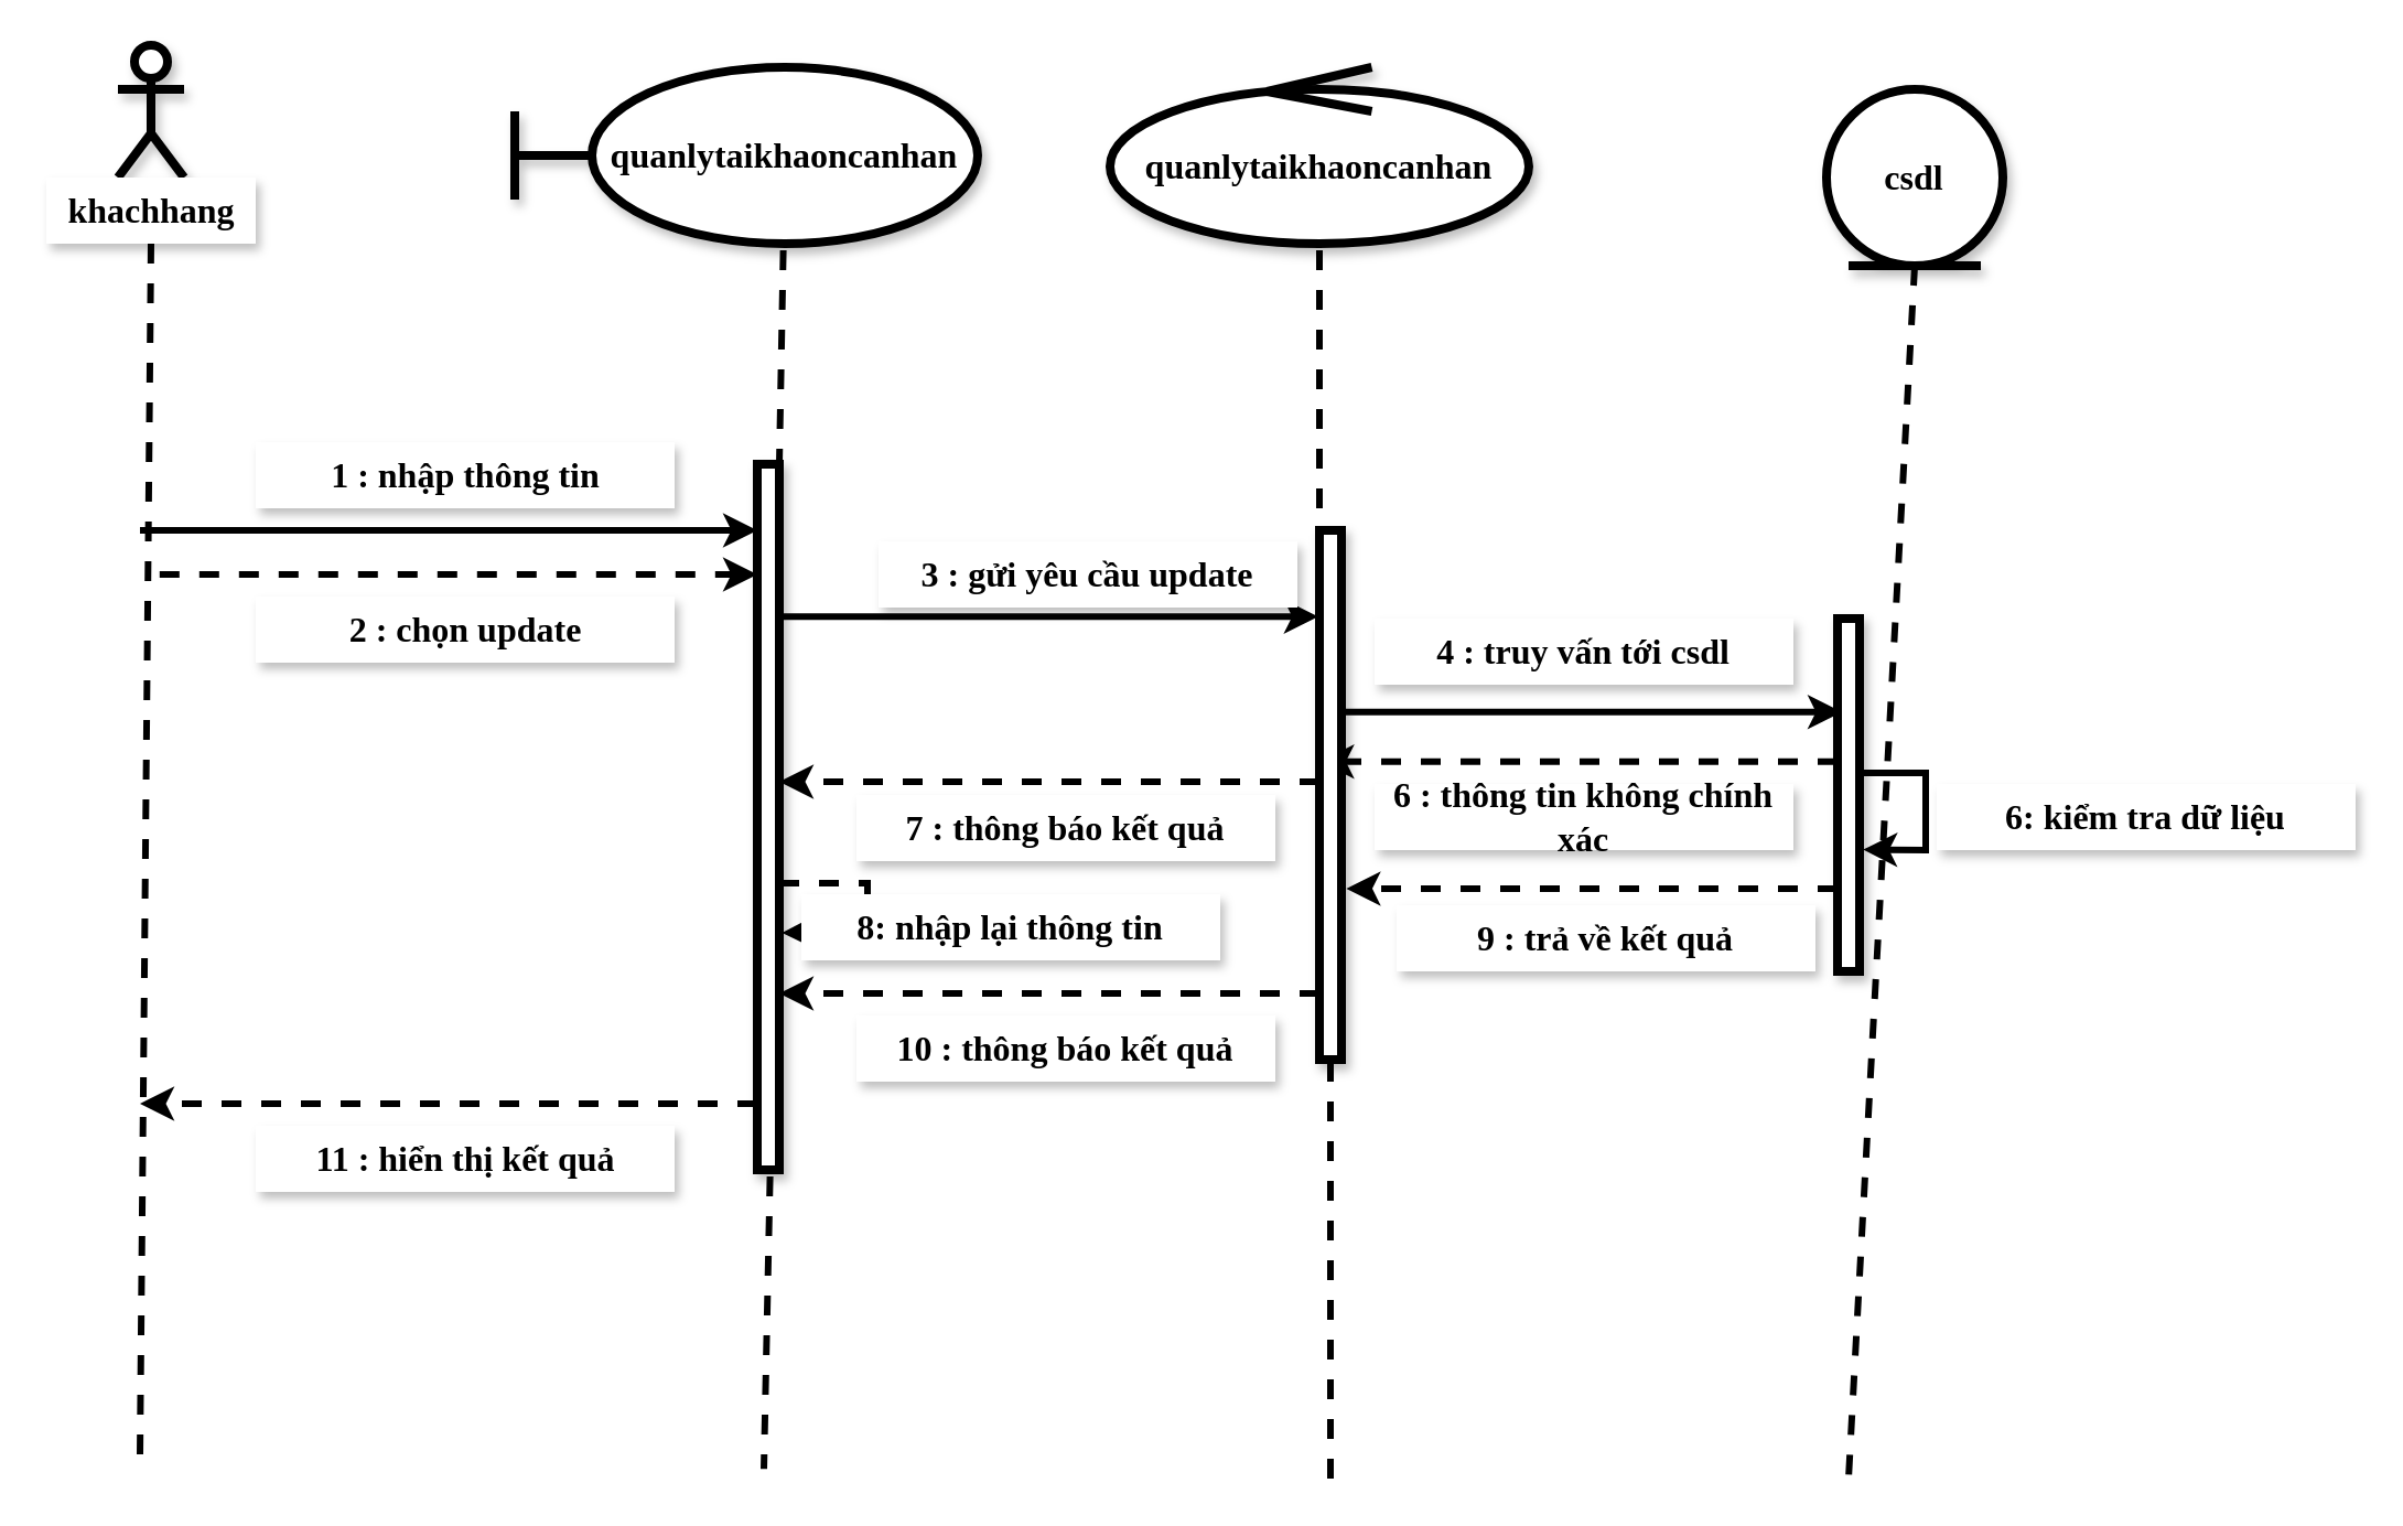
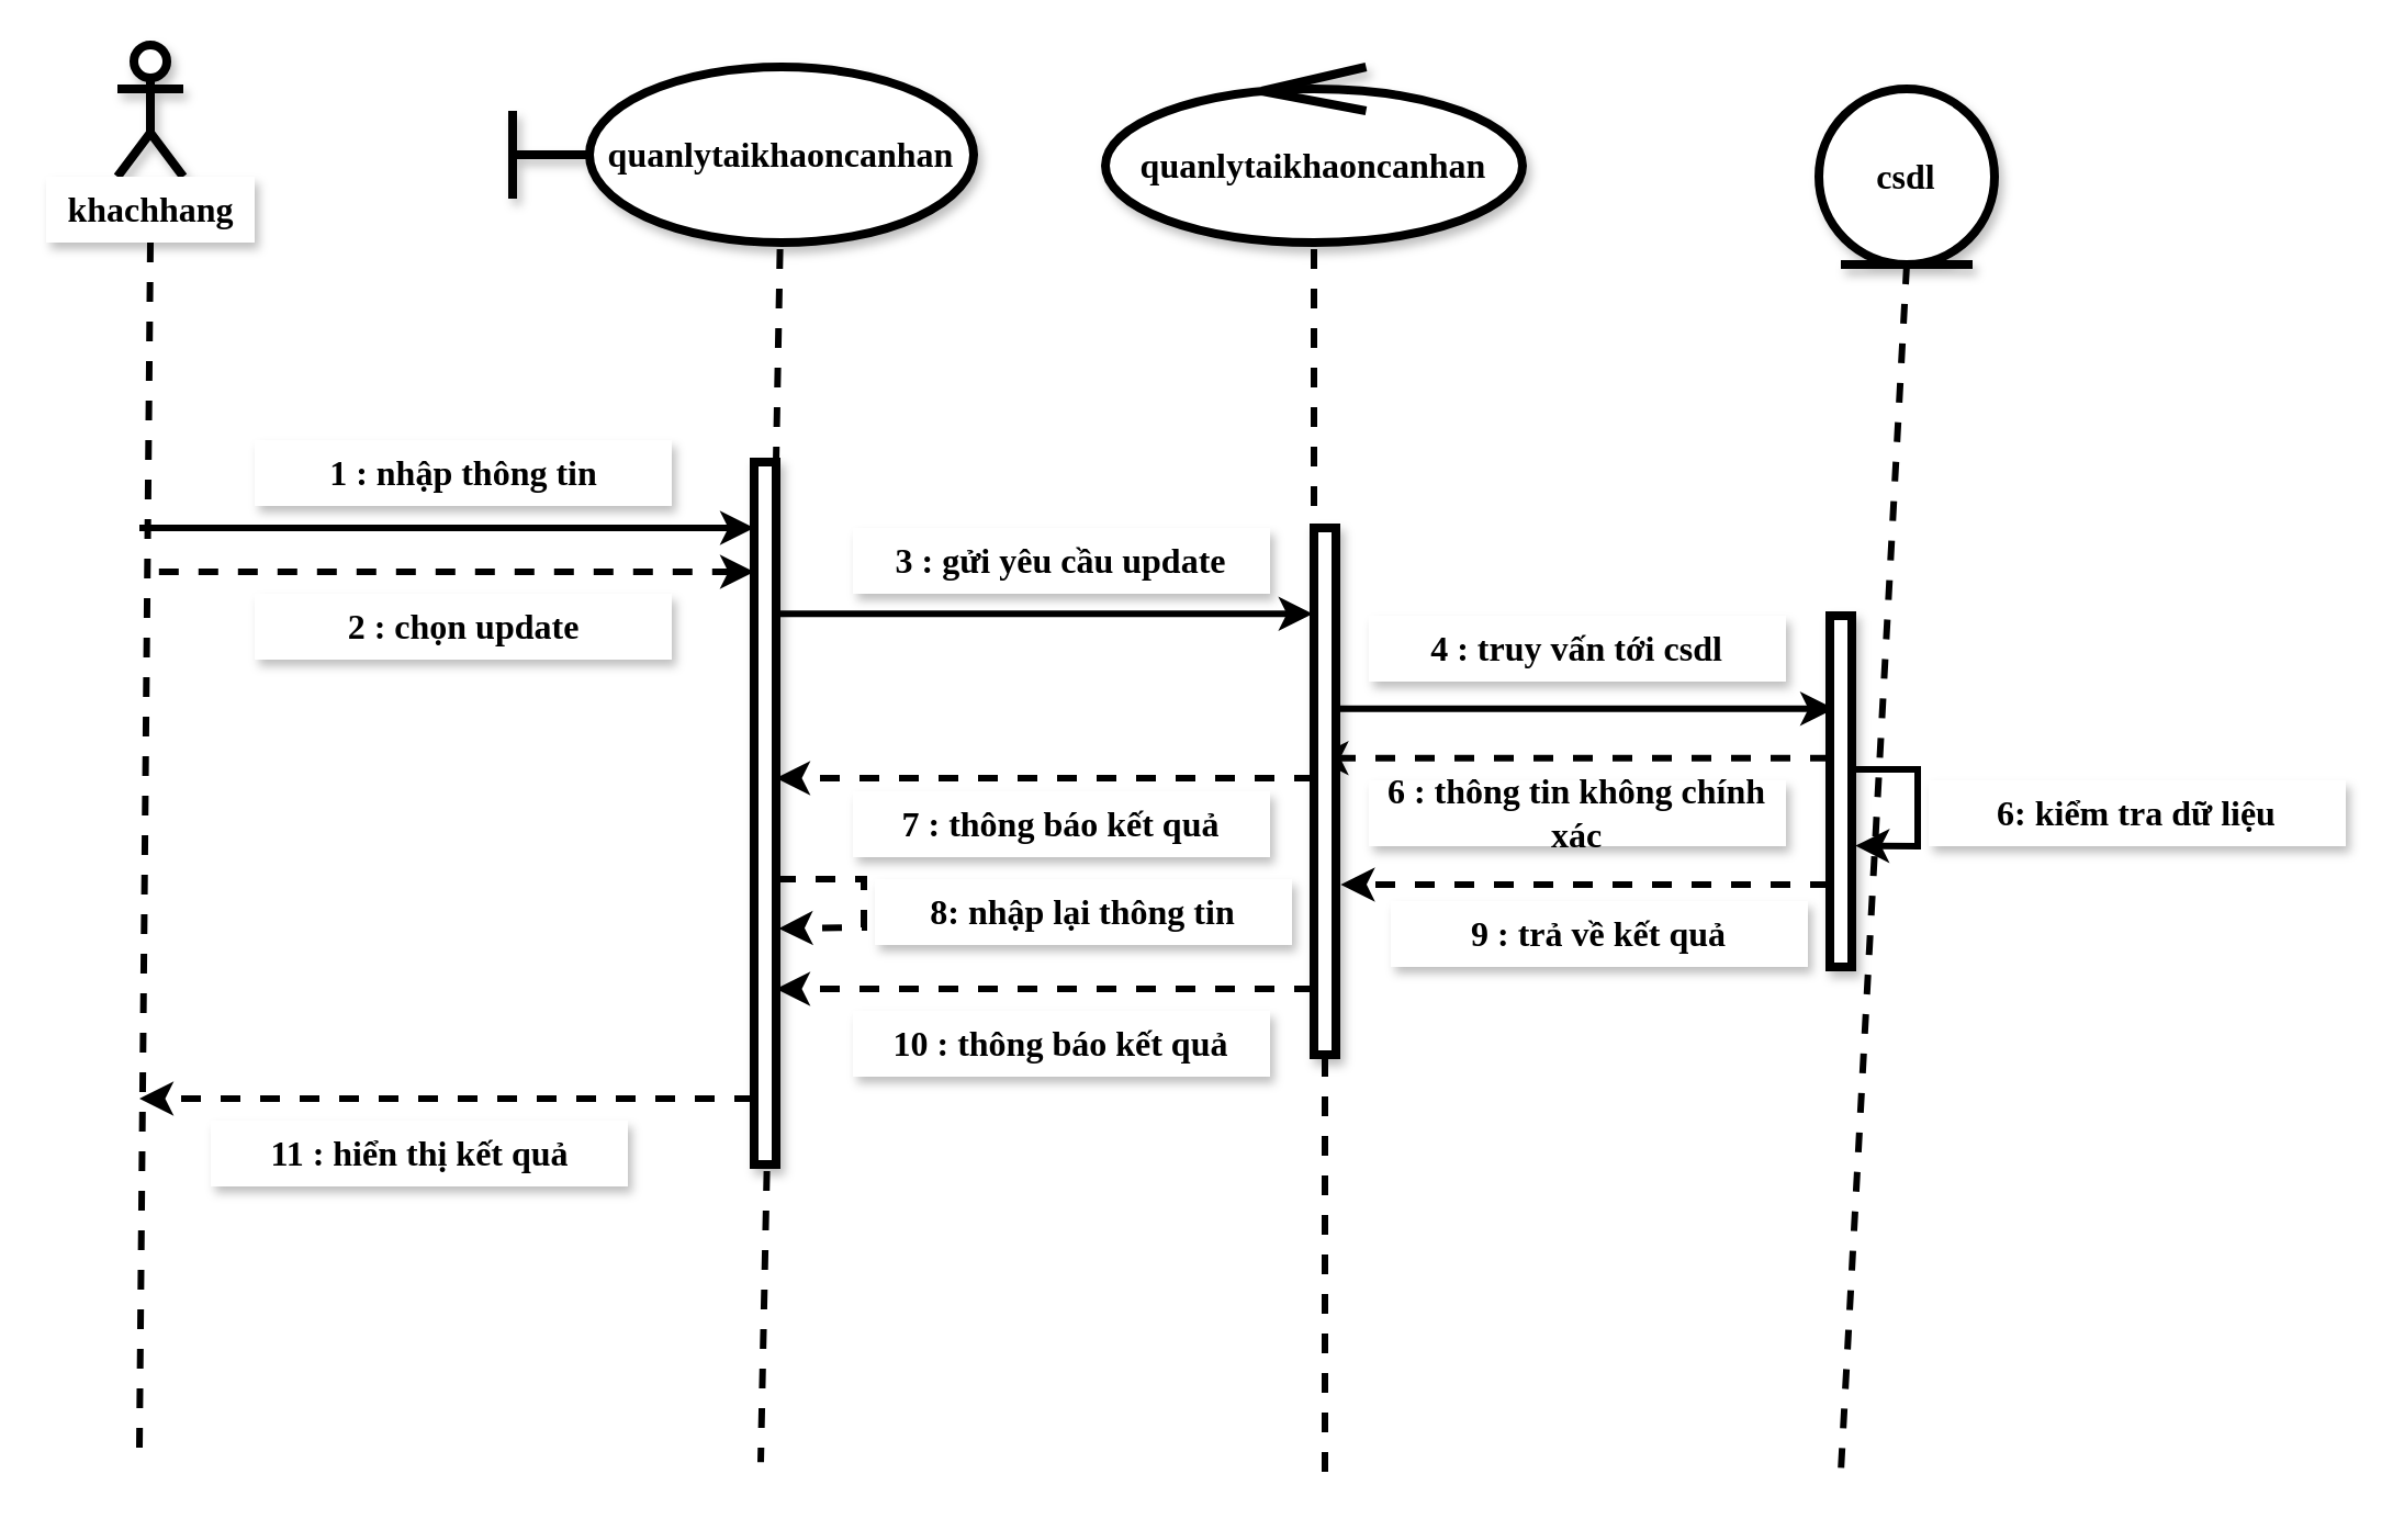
  <mxCell id="0" />
  <mxCell id="1" parent="0" />
  <mxCell id="2" style="edgeStyle=none;rounded=0;orthogonalLoop=1;jettySize=auto;html=1;exitX=0.5;exitY=1;exitDx=0;exitDy=0;dashed=1;fontFamily=Times New Roman;fontSize=16;endArrow=none;endFill=0;strokeWidth=3;" edge="1" parent="1" source="14"><mxGeometry relative="1" as="geometry"><mxPoint x="838" y="670" as="targetPoint" /></mxGeometry></mxCell>
  <mxCell id="3" value="Actor" style="shape=umlActor;verticalLabelPosition=bottom;verticalAlign=top;html=1;strokeWidth=4;shadow=1;" vertex="1" parent="1"><mxGeometry x="53" y="20" width="30" height="60" as="geometry" /></mxCell>
  <mxCell id="4" style="rounded=0;orthogonalLoop=1;jettySize=auto;html=1;exitX=0.5;exitY=1;exitDx=0;exitDy=0;fontFamily=Times New Roman;fontSize=16;dashed=1;endArrow=none;endFill=0;strokeWidth=3;" edge="1" parent="1" source="5"><mxGeometry relative="1" as="geometry"><mxPoint x="63" y="659.6" as="targetPoint" /></mxGeometry></mxCell>
  <mxCell id="5" value="khachhang" style="text;html=1;strokeColor=none;fillColor=default;align=center;verticalAlign=middle;whiteSpace=wrap;rounded=0;shadow=1;fontSize=16;fontFamily=Times New Roman;fontStyle=1" vertex="1" parent="1"><mxGeometry x="20.5" y="80" width="95" height="30" as="geometry" /></mxCell>
  <mxCell id="6" style="edgeStyle=none;rounded=0;orthogonalLoop=1;jettySize=auto;html=1;entryX=1.22;entryY=0.677;entryDx=0;entryDy=0;entryPerimeter=0;dashed=1;fontFamily=Times New Roman;fontSize=16;endArrow=classic;endFill=1;strokeWidth=3;" edge="1" parent="1" source="9" target="24"><mxGeometry relative="1" as="geometry" /></mxCell>
  <mxCell id="7" style="edgeStyle=none;rounded=0;orthogonalLoop=1;jettySize=auto;html=1;fontFamily=Times New Roman;fontSize=16;startArrow=none;startFill=0;endArrow=classic;endFill=1;strokeWidth=3;entryX=1.16;entryY=0.655;entryDx=0;entryDy=0;entryPerimeter=0;" edge="1" parent="1" source="9" target="9"><mxGeometry relative="1" as="geometry"><mxPoint x="933" y="320" as="targetPoint" /><Array as="points"><mxPoint x="873" y="350" /><mxPoint x="873" y="385" /></Array></mxGeometry></mxCell>
  <mxCell id="8" style="edgeStyle=none;rounded=0;orthogonalLoop=1;jettySize=auto;html=1;entryX=0.02;entryY=0.437;entryDx=0;entryDy=0;entryPerimeter=0;fontFamily=Times New Roman;fontSize=16;startArrow=none;startFill=0;endArrow=classic;endFill=1;strokeWidth=3;dashed=1;" edge="1" parent="1" source="9" target="24"><mxGeometry relative="1" as="geometry" /></mxCell>
  <mxCell id="9" value="" style="html=1;points=[];perimeter=orthogonalPerimeter;shadow=1;fontFamily=Times New Roman;fontSize=16;strokeWidth=4;fillColor=default;" vertex="1" parent="1"><mxGeometry x="833" y="280" width="10" height="160" as="geometry" /></mxCell>
  <mxCell id="10" style="edgeStyle=none;rounded=0;orthogonalLoop=1;jettySize=auto;html=1;exitX=0.58;exitY=1;exitDx=0;exitDy=3;exitPerimeter=0;dashed=1;fontFamily=Times New Roman;fontSize=16;endArrow=none;endFill=0;startArrow=none;strokeWidth=3;" edge="1" parent="1" source="20"><mxGeometry relative="1" as="geometry"><mxPoint x="346" y="665.6" as="targetPoint" /></mxGeometry></mxCell>
  <mxCell id="11" value="quanlytaikhaoncanhan" style="shape=umlBoundary;whiteSpace=wrap;html=1;shadow=1;fontFamily=Times New Roman;fontSize=16;strokeWidth=4;fillColor=default;fontStyle=1;points=[[0.58,1,0,0,3]];" vertex="1" parent="1"><mxGeometry x="233" y="30" width="210" height="80" as="geometry" /></mxCell>
  <mxCell id="12" style="edgeStyle=none;rounded=0;orthogonalLoop=1;jettySize=auto;html=1;exitX=0.5;exitY=1;exitDx=0;exitDy=3;exitPerimeter=0;dashed=1;fontFamily=Times New Roman;fontSize=16;endArrow=none;endFill=0;startArrow=none;strokeWidth=3;" edge="1" parent="1" source="24"><mxGeometry relative="1" as="geometry"><mxPoint x="603" y="670" as="targetPoint" /><Array as="points"><mxPoint x="603" y="410" /></Array></mxGeometry></mxCell>
  <mxCell id="13" value="quanlytaikhaoncanhan" style="ellipse;shape=umlControl;whiteSpace=wrap;html=1;shadow=1;fontFamily=Times New Roman;fontSize=16;strokeWidth=4;fillColor=default;fontStyle=1;points=[[0.5,1,0,0,3]];" vertex="1" parent="1"><mxGeometry x="503" y="30" width="190" height="80" as="geometry" /></mxCell>
  <mxCell id="14" value="csdl" style="ellipse;shape=umlEntity;whiteSpace=wrap;html=1;shadow=1;fontFamily=Times New Roman;fontSize=16;strokeWidth=4;fillColor=default;fontStyle=1" vertex="1" parent="1"><mxGeometry x="828" y="40" width="80" height="80" as="geometry" /></mxCell>
  <mxCell id="15" style="edgeStyle=none;rounded=0;orthogonalLoop=1;jettySize=auto;html=1;dashed=1;fontFamily=Times New Roman;fontSize=16;endArrow=classic;endFill=1;strokeWidth=3;" edge="1" parent="1" source="20"><mxGeometry relative="1" as="geometry"><mxPoint x="63" y="500" as="targetPoint" /></mxGeometry></mxCell>
  <mxCell id="16" style="edgeStyle=none;rounded=0;orthogonalLoop=1;jettySize=auto;html=1;entryX=-0.06;entryY=0.163;entryDx=0;entryDy=0;entryPerimeter=0;fontFamily=Times New Roman;fontSize=16;endArrow=classic;endFill=1;strokeWidth=3;" edge="1" parent="1" source="20" target="24"><mxGeometry relative="1" as="geometry" /></mxCell>
  <mxCell id="17" style="edgeStyle=none;rounded=0;orthogonalLoop=1;jettySize=auto;html=1;fontFamily=Times New Roman;fontSize=16;endArrow=none;endFill=0;strokeWidth=3;startArrow=classic;startFill=1;" edge="1" parent="1" source="20"><mxGeometry relative="1" as="geometry"><mxPoint x="63" y="240" as="targetPoint" /></mxGeometry></mxCell>
  <mxCell id="18" style="edgeStyle=none;rounded=0;orthogonalLoop=1;jettySize=auto;html=1;dashed=1;fontFamily=Times New Roman;fontSize=16;startArrow=classic;startFill=1;endArrow=none;endFill=0;strokeWidth=3;" edge="1" parent="1" source="20"><mxGeometry relative="1" as="geometry"><mxPoint x="63" y="260" as="targetPoint" /></mxGeometry></mxCell>
  <mxCell id="19" style="edgeStyle=none;rounded=0;orthogonalLoop=1;jettySize=auto;html=1;dashed=1;fontFamily=Times New Roman;fontSize=16;startArrow=none;startFill=0;endArrow=classic;endFill=1;strokeWidth=3;entryX=1.12;entryY=0.664;entryDx=0;entryDy=0;entryPerimeter=0;" edge="1" parent="1" source="20" target="20"><mxGeometry relative="1" as="geometry"><mxPoint x="473" y="400" as="targetPoint" /><Array as="points"><mxPoint x="393" y="400" /><mxPoint x="393" y="422" /></Array></mxGeometry></mxCell>
  <mxCell id="20" value="" style="html=1;points=[];perimeter=orthogonalPerimeter;shadow=1;fontFamily=Times New Roman;fontSize=16;strokeWidth=4;fillColor=default;" vertex="1" parent="1"><mxGeometry x="343" y="210" width="10" height="320" as="geometry" /></mxCell>
  <mxCell id="21" value="" style="edgeStyle=none;rounded=0;orthogonalLoop=1;jettySize=auto;html=1;exitX=0.58;exitY=1;exitDx=0;exitDy=3;exitPerimeter=0;dashed=1;fontFamily=Times New Roman;fontSize=16;endArrow=none;endFill=0;strokeWidth=3;" edge="1" parent="1" source="11" target="20"><mxGeometry relative="1" as="geometry"><mxPoint x="346" y="665.6" as="targetPoint" /><mxPoint x="346" y="113" as="sourcePoint" /></mxGeometry></mxCell>
  <mxCell id="22" style="edgeStyle=none;rounded=0;orthogonalLoop=1;jettySize=auto;html=1;entryX=1;entryY=0.75;entryDx=0;entryDy=0;entryPerimeter=0;dashed=1;fontFamily=Times New Roman;fontSize=16;endArrow=classic;endFill=1;strokeWidth=3;" edge="1" parent="1" source="24" target="20"><mxGeometry relative="1" as="geometry" /></mxCell>
  <mxCell id="23" style="edgeStyle=none;rounded=0;orthogonalLoop=1;jettySize=auto;html=1;entryX=0.2;entryY=0.265;entryDx=0;entryDy=0;entryPerimeter=0;fontFamily=Times New Roman;fontSize=16;endArrow=classic;endFill=1;strokeWidth=3;" edge="1" parent="1" source="24" target="9"><mxGeometry relative="1" as="geometry" /></mxCell>
  <mxCell id="24" value="" style="html=1;points=[];perimeter=orthogonalPerimeter;shadow=1;fontFamily=Times New Roman;fontSize=16;strokeWidth=4;fillColor=default;" vertex="1" parent="1"><mxGeometry x="598" y="240" width="10" height="240" as="geometry" /></mxCell>
  <mxCell id="25" value="" style="edgeStyle=none;rounded=0;orthogonalLoop=1;jettySize=auto;html=1;exitX=0.5;exitY=1;exitDx=0;exitDy=3;exitPerimeter=0;dashed=1;fontFamily=Times New Roman;fontSize=16;endArrow=none;endFill=0;strokeWidth=3;" edge="1" parent="1" source="13" target="24"><mxGeometry relative="1" as="geometry"><mxPoint x="603" y="670" as="targetPoint" /><mxPoint x="603" y="113" as="sourcePoint" /><Array as="points" /></mxGeometry></mxCell>
  <mxCell id="26" value="1 : nhập thông tin" style="text;html=1;strokeColor=none;fillColor=default;align=center;verticalAlign=middle;whiteSpace=wrap;rounded=0;shadow=1;fontSize=16;fontFamily=Times New Roman;fontStyle=1" vertex="1" parent="1"><mxGeometry x="115.5" y="200" width="190" height="30" as="geometry" /></mxCell>
  <mxCell id="27" value="2 : chọn update" style="text;html=1;strokeColor=none;fillColor=default;align=center;verticalAlign=middle;whiteSpace=wrap;rounded=0;shadow=1;fontSize=16;fontFamily=Times New Roman;fontStyle=1" vertex="1" parent="1"><mxGeometry x="115.5" y="270" width="190" height="30" as="geometry" /></mxCell>
- <mxCell id="28" value="3 : gửi yêu cầu update" style="text;html=1;strokeColor=none;fillColor=default;align=center;verticalAlign=middle;whiteSpace=wrap;rounded=0;shadow=1;fontSize=16;fontFamily=Times New Roman;fontStyle=1" vertex="1" parent="1"><mxGeometry x="398" y="245" width="190" height="30" as="geometry" /></mxCell>
+ <mxCell id="28" value="3 : gửi yêu cầu update" style="text;html=1;strokeColor=none;fillColor=default;align=center;verticalAlign=middle;whiteSpace=wrap;rounded=0;shadow=1;fontSize=16;fontFamily=Times New Roman;fontStyle=1" vertex="1" parent="1"><mxGeometry x="388" y="240" width="190" height="30" as="geometry" /></mxCell>
  <mxCell id="29" value="4 : truy vấn tới csdl" style="text;html=1;strokeColor=none;fillColor=default;align=center;verticalAlign=middle;whiteSpace=wrap;rounded=0;shadow=1;fontSize=16;fontFamily=Times New Roman;fontStyle=1" vertex="1" parent="1"><mxGeometry x="623" y="280" width="190" height="30" as="geometry" /></mxCell>
  <mxCell id="30" value="9 : trả về kết quả" style="text;html=1;strokeColor=none;fillColor=default;align=center;verticalAlign=middle;whiteSpace=wrap;rounded=0;shadow=1;fontSize=16;fontFamily=Times New Roman;fontStyle=1" vertex="1" parent="1"><mxGeometry x="633" y="410" width="190" height="30" as="geometry" /></mxCell>
  <mxCell id="31" value="10 : thông báo kết quả" style="text;html=1;strokeColor=none;fillColor=default;align=center;verticalAlign=middle;whiteSpace=wrap;rounded=0;shadow=1;fontSize=16;fontFamily=Times New Roman;fontStyle=1" vertex="1" parent="1"><mxGeometry x="388" y="460" width="190" height="30" as="geometry" /></mxCell>
- <mxCell id="32" value="11 : hiển thị kết quả" style="text;html=1;strokeColor=none;fillColor=default;align=center;verticalAlign=middle;whiteSpace=wrap;rounded=0;shadow=1;fontSize=16;fontFamily=Times New Roman;fontStyle=1" vertex="1" parent="1"><mxGeometry x="115.5" y="510" width="190" height="30" as="geometry" /></mxCell>
+ <mxCell id="32" value="11 : hiển thị kết quả" style="text;html=1;strokeColor=none;fillColor=default;align=center;verticalAlign=middle;whiteSpace=wrap;rounded=0;shadow=1;fontSize=16;fontFamily=Times New Roman;fontStyle=1" vertex="1" parent="1"><mxGeometry x="95.5" y="510" width="190" height="30" as="geometry" /></mxCell>
  <mxCell id="33" value="6: kiểm tra dữ liệu" style="text;html=1;strokeColor=none;fillColor=default;align=center;verticalAlign=middle;whiteSpace=wrap;rounded=0;shadow=1;fontSize=16;fontFamily=Times New Roman;fontStyle=1" vertex="1" parent="1"><mxGeometry x="878" y="355" width="190" height="30" as="geometry" /></mxCell>
  <mxCell id="34" value="6 : thông tin không chính xác" style="text;html=1;strokeColor=none;fillColor=default;align=center;verticalAlign=middle;whiteSpace=wrap;rounded=0;shadow=1;fontSize=16;fontFamily=Times New Roman;fontStyle=1" vertex="1" parent="1"><mxGeometry x="623" y="355" width="190" height="30" as="geometry" /></mxCell>
  <mxCell id="35" style="edgeStyle=none;rounded=0;orthogonalLoop=1;jettySize=auto;html=1;entryX=1;entryY=0.75;entryDx=0;entryDy=0;entryPerimeter=0;dashed=1;fontFamily=Times New Roman;fontSize=16;endArrow=classic;endFill=1;strokeWidth=3;" edge="1" parent="1"><mxGeometry relative="1" as="geometry"><mxPoint x="598" y="354" as="sourcePoint" /><mxPoint x="353" y="354" as="targetPoint" /></mxGeometry></mxCell>
  <mxCell id="36" value="7 : thông báo kết quả" style="text;html=1;strokeColor=none;fillColor=default;align=center;verticalAlign=middle;whiteSpace=wrap;rounded=0;shadow=1;fontSize=16;fontFamily=Times New Roman;fontStyle=1" vertex="1" parent="1"><mxGeometry x="388" y="360" width="190" height="30" as="geometry" /></mxCell>
- <mxCell id="37" value="8: nhập lại thông tin" style="text;html=1;strokeColor=none;fillColor=default;align=center;verticalAlign=middle;whiteSpace=wrap;rounded=0;shadow=1;fontSize=16;fontFamily=Times New Roman;fontStyle=1" vertex="1" parent="1"><mxGeometry x="363" y="405" width="190" height="30" as="geometry" /></mxCell>
+ <mxCell id="37" value="8: nhập lại thông tin" style="text;html=1;strokeColor=none;fillColor=default;align=center;verticalAlign=middle;whiteSpace=wrap;rounded=0;shadow=1;fontSize=16;fontFamily=Times New Roman;fontStyle=1" vertex="1" parent="1"><mxGeometry x="398" y="400" width="190" height="30" as="geometry" /></mxCell>
